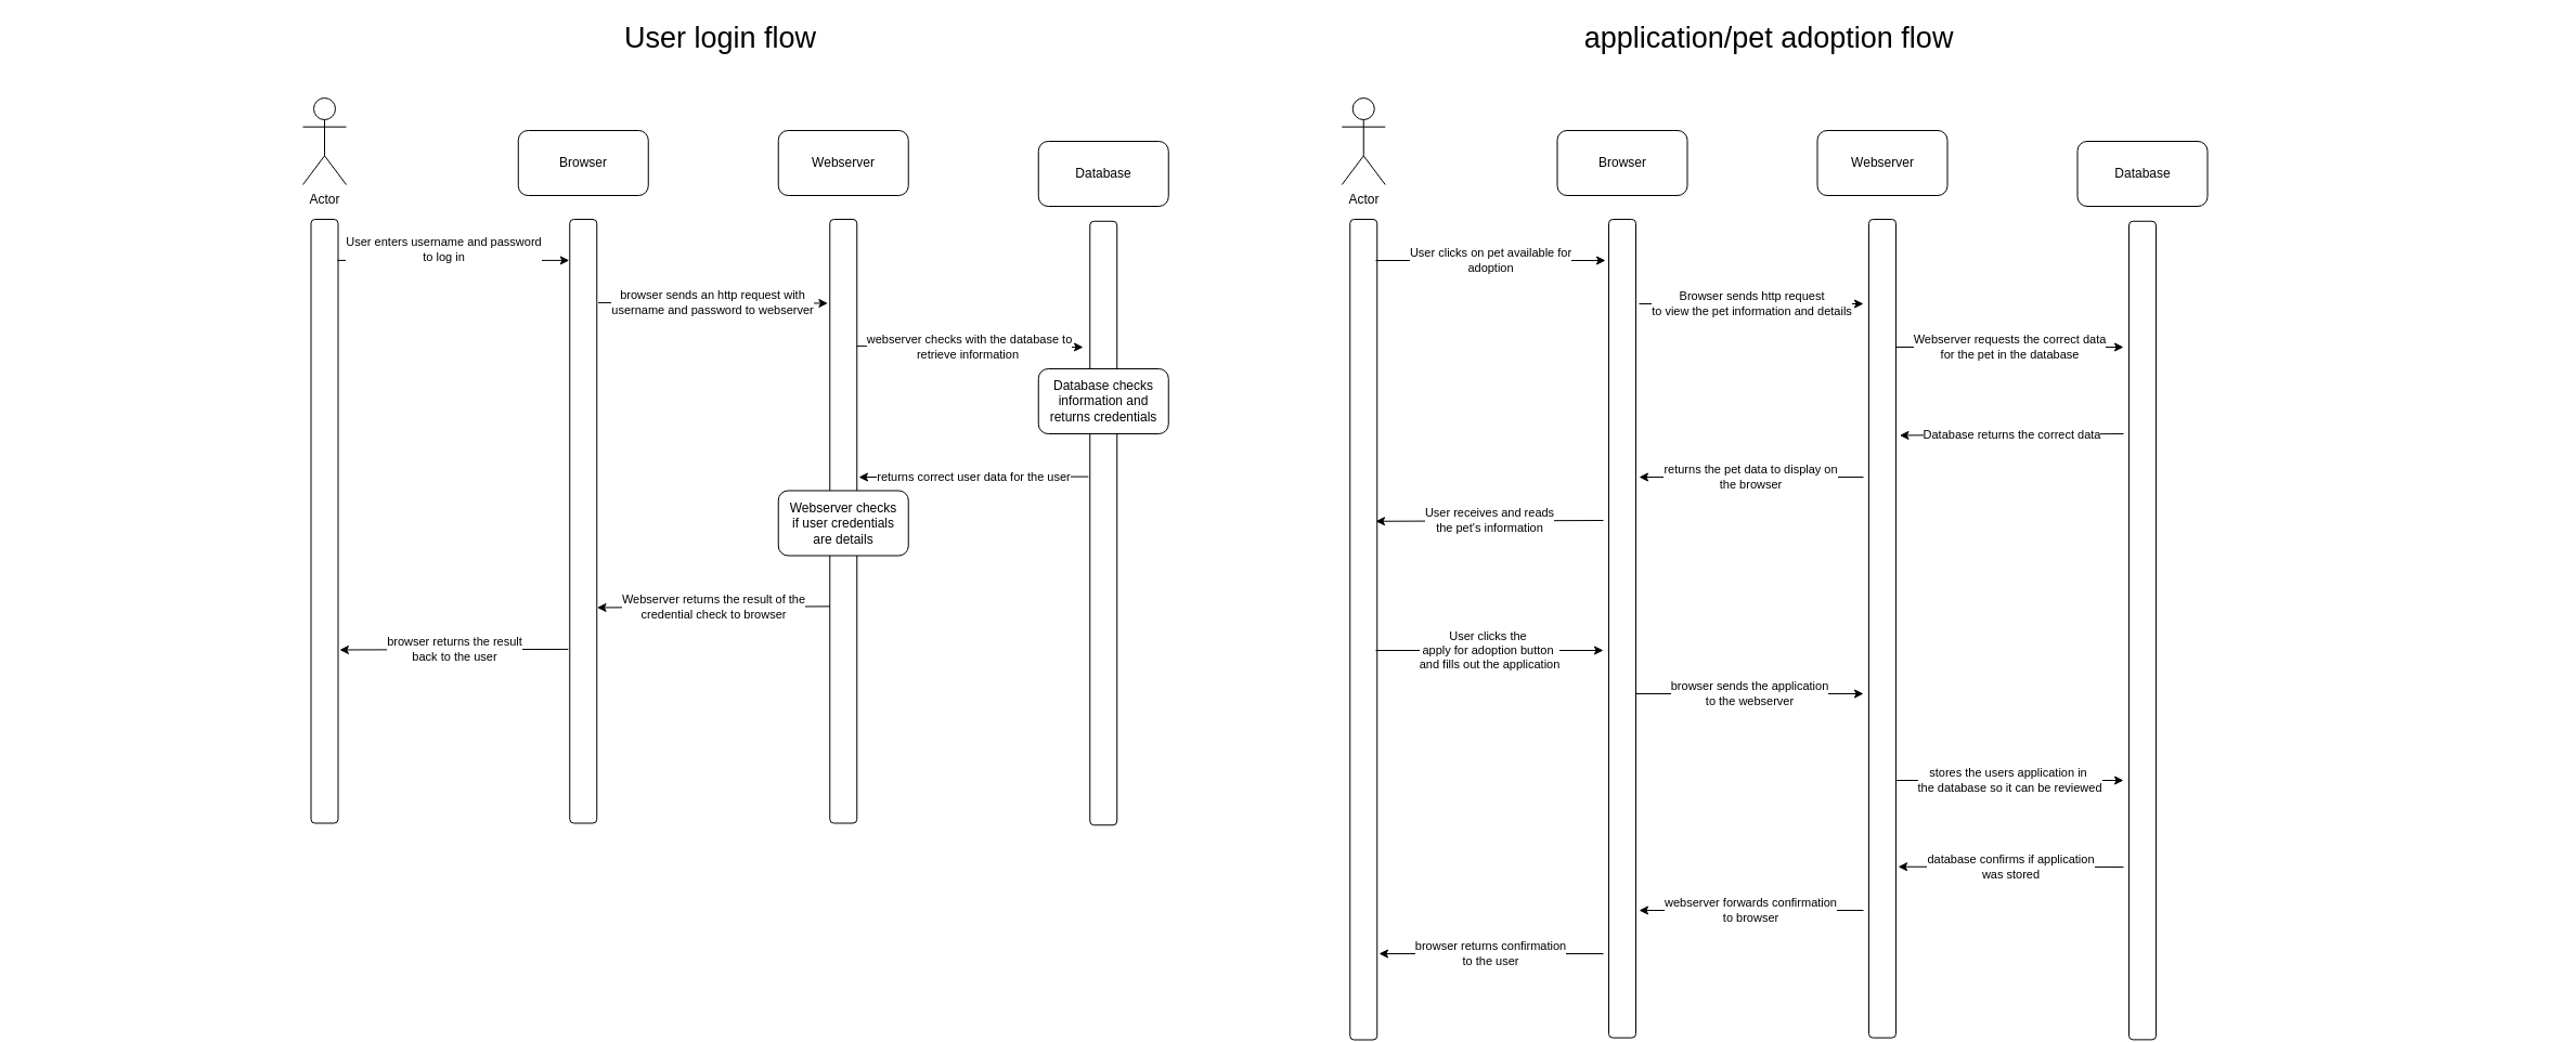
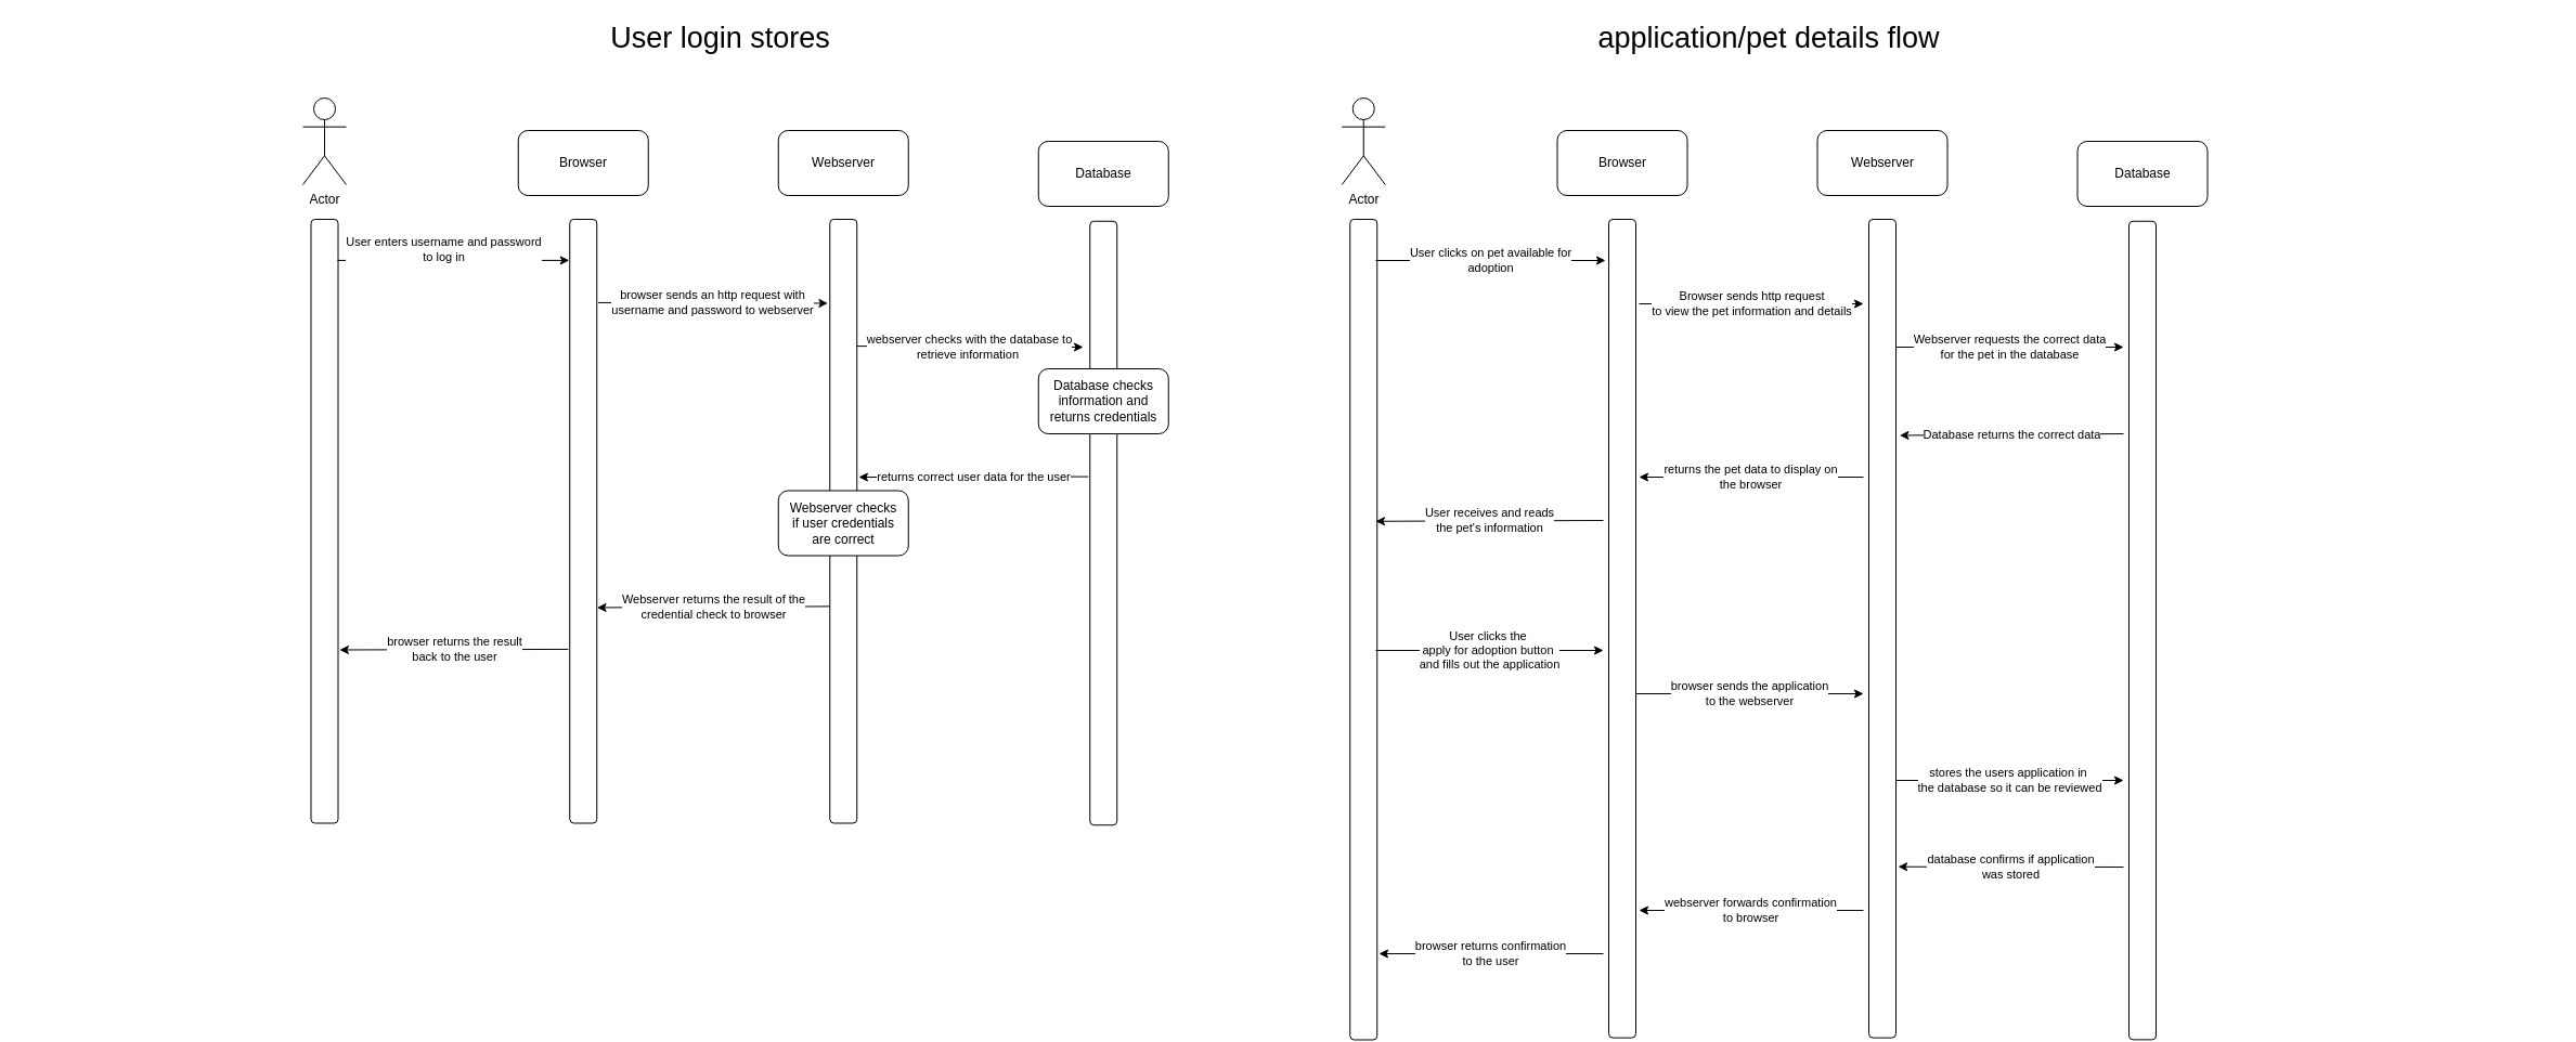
  <mxCell id="0" />
  <mxCell id="1" parent="0" />
  <mxCell id="2" value="Actor" style="shape=umlActor;verticalLabelPosition=bottom;verticalAlign=top;html=1;outlineConnect=0;" vertex="1" parent="1"><mxGeometry x="279" y="90" width="40" height="80" as="geometry" /></mxCell>
  <mxCell id="3" value="" style="rounded=1;whiteSpace=wrap;html=1;rotation=-90;" vertex="1" parent="1"><mxGeometry x="20.25" y="468.25" width="557.5" height="25" as="geometry" /></mxCell>
  <mxCell id="4" value="" style="rounded=1;whiteSpace=wrap;html=1;rotation=-90;" vertex="1" parent="1"><mxGeometry x="259" y="468.25" width="557.5" height="25" as="geometry" /></mxCell>
  <mxCell id="5" value="" style="rounded=1;whiteSpace=wrap;html=1;rotation=-90;" vertex="1" parent="1"><mxGeometry x="499" y="468.25" width="557.5" height="25" as="geometry" /></mxCell>
  <mxCell id="6" value="Browser" style="rounded=1;whiteSpace=wrap;html=1;" vertex="1" parent="1"><mxGeometry x="477.75" y="120" width="120" height="60" as="geometry" /></mxCell>
  <mxCell id="7" value="Webserver" style="rounded=1;whiteSpace=wrap;html=1;" vertex="1" parent="1"><mxGeometry x="717.75" y="120" width="120" height="60" as="geometry" /></mxCell>
  <mxCell id="8" value="Database" style="rounded=1;whiteSpace=wrap;html=1;" vertex="1" parent="1"><mxGeometry x="957.75" y="130" width="120" height="60" as="geometry" /></mxCell>
  <mxCell id="9" value="" style="rounded=1;whiteSpace=wrap;html=1;rotation=-90;" vertex="1" parent="1"><mxGeometry x="739" y="470" width="557.5" height="25" as="geometry" /></mxCell>
  <mxCell id="10" value="User enters username and password&lt;div&gt;to log in&lt;/div&gt;" style="endArrow=classic;html=1;rounded=0;exitX=0.932;exitY=0.98;exitDx=0;exitDy=0;exitPerimeter=0;entryX=0.932;entryY=-0.018;entryDx=0;entryDy=0;entryPerimeter=0;" edge="1" parent="1" source="3" target="4"><mxGeometry x="-0.083" y="10" width="50" height="50" relative="1" as="geometry"><mxPoint x="329" y="240" as="sourcePoint" /><mxPoint x="419" y="240" as="targetPoint" /><mxPoint as="offset" /></mxGeometry></mxCell>
  <mxCell id="11" value="browser sends an http request with&lt;div&gt;username and password to webserver&lt;/div&gt;" style="endArrow=classic;html=1;rounded=0;exitX=0.862;exitY=1.049;exitDx=0;exitDy=0;exitPerimeter=0;entryX=0.861;entryY=-0.075;entryDx=0;entryDy=0;entryPerimeter=0;" edge="1" parent="1" source="4" target="5"><mxGeometry width="50" height="50" relative="1" as="geometry"><mxPoint x="597.75" y="310" as="sourcePoint" /><mxPoint x="647.75" y="260" as="targetPoint" /></mxGeometry></mxCell>
  <mxCell id="12" value="webserver checks with the database to&lt;div&gt;retrieve information&amp;nbsp;&lt;/div&gt;" style="endArrow=classic;html=1;rounded=0;exitX=0.79;exitY=0.992;exitDx=0;exitDy=0;exitPerimeter=0;" edge="1" parent="1" source="5"><mxGeometry width="50" height="50" relative="1" as="geometry"><mxPoint x="799" y="320" as="sourcePoint" /><mxPoint x="999" y="320" as="targetPoint" /></mxGeometry></mxCell>
  <mxCell id="13" value="Database checks&lt;div&gt;information and returns credentials&lt;/div&gt;" style="rounded=1;whiteSpace=wrap;html=1;" vertex="1" parent="1"><mxGeometry x="957.75" y="340" width="120" height="60" as="geometry" /></mxCell>
  <mxCell id="14" value="returns correct user data for the user" style="endArrow=classic;html=1;rounded=0;entryX=0.573;entryY=1.068;entryDx=0;entryDy=0;entryPerimeter=0;exitX=0.577;exitY=-0.056;exitDx=0;exitDy=0;exitPerimeter=0;" edge="1" parent="1" source="9" target="5"><mxGeometry width="50" height="50" relative="1" as="geometry"><mxPoint x="999" y="440" as="sourcePoint" /><mxPoint x="957.75" y="418.25" as="targetPoint" /></mxGeometry></mxCell>
- <mxCell id="15" value="Webserver checks&lt;div&gt;if user credentials are&amp;nbsp;&lt;span style=&quot;background-color: initial;&quot;&gt;details&lt;/span&gt;&lt;/div&gt;" style="rounded=1;whiteSpace=wrap;html=1;" vertex="1" parent="1"><mxGeometry x="717.75" y="452.5" width="120" height="60" as="geometry" /></mxCell>
+ <mxCell id="15" value="Webserver checks&lt;div&gt;if user credentials are&amp;nbsp;&lt;span style=&quot;background-color: initial;&quot;&gt;correct&lt;/span&gt;&lt;/div&gt;" style="rounded=1;whiteSpace=wrap;html=1;" vertex="1" parent="1"><mxGeometry x="717.75" y="452.5" width="120" height="60" as="geometry" /></mxCell>
  <mxCell id="16" value="Webserver returns the result of the&lt;div&gt;credential check to browser&lt;/div&gt;" style="endArrow=classic;html=1;rounded=0;entryX=0.357;entryY=1.011;entryDx=0;entryDy=0;entryPerimeter=0;exitX=0.359;exitY=0.001;exitDx=0;exitDy=0;exitPerimeter=0;" edge="1" parent="1" source="5" target="4"><mxGeometry width="50" height="50" relative="1" as="geometry"><mxPoint x="759" y="560" as="sourcePoint" /><mxPoint x="739" y="560" as="targetPoint" /></mxGeometry></mxCell>
  <mxCell id="17" value="browser returns the result&lt;div&gt;back to the user&lt;/div&gt;" style="endArrow=classic;html=1;rounded=0;exitX=0.288;exitY=-0.056;exitDx=0;exitDy=0;exitPerimeter=0;entryX=0.287;entryY=1.056;entryDx=0;entryDy=0;entryPerimeter=0;" edge="1" parent="1" source="4" target="3"><mxGeometry width="50" height="50" relative="1" as="geometry"><mxPoint x="427.75" y="630" as="sourcePoint" /><mxPoint x="477.75" y="580" as="targetPoint" /></mxGeometry></mxCell>
- <mxCell id="18" value="&lt;font style=&quot;font-size: 27px;&quot;&gt;User login flow&lt;/font&gt;" style="text;html=1;align=center;verticalAlign=middle;whiteSpace=wrap;rounded=0;" vertex="1" parent="1"><mxGeometry x="519" y="20" width="291.25" height="30" as="geometry" /></mxCell>
+ <mxCell id="18" value="&lt;font style=&quot;font-size: 27px;&quot;&gt;User login stores&lt;/font&gt;" style="text;html=1;align=center;verticalAlign=middle;whiteSpace=wrap;rounded=0;" vertex="1" parent="1"><mxGeometry x="519" y="20" width="291.25" height="30" as="geometry" /></mxCell>
  <mxCell id="19" value="Actor" style="shape=umlActor;verticalLabelPosition=bottom;verticalAlign=top;html=1;outlineConnect=0;" vertex="1" parent="1"><mxGeometry x="1237.75" y="90" width="40" height="80" as="geometry" /></mxCell>
  <mxCell id="20" value="" style="rounded=1;whiteSpace=wrap;html=1;rotation=-90;" vertex="1" parent="1"><mxGeometry x="879" y="568.25" width="757.5" height="25" as="geometry" /></mxCell>
  <mxCell id="21" value="" style="rounded=1;whiteSpace=wrap;html=1;rotation=-90;" vertex="1" parent="1"><mxGeometry x="1118.69" y="567.32" width="755.63" height="25" as="geometry" /></mxCell>
  <mxCell id="22" value="" style="rounded=1;whiteSpace=wrap;html=1;rotation=-90;" vertex="1" parent="1"><mxGeometry x="1358.69" y="567.32" width="755.63" height="25" as="geometry" /></mxCell>
  <mxCell id="23" value="Browser" style="rounded=1;whiteSpace=wrap;html=1;" vertex="1" parent="1"><mxGeometry x="1436.5" y="120" width="120" height="60" as="geometry" /></mxCell>
  <mxCell id="24" value="Webserver" style="rounded=1;whiteSpace=wrap;html=1;" vertex="1" parent="1"><mxGeometry x="1676.5" y="120" width="120" height="60" as="geometry" /></mxCell>
  <mxCell id="25" value="Database" style="rounded=1;whiteSpace=wrap;html=1;" vertex="1" parent="1"><mxGeometry x="1916.5" y="130" width="120" height="60" as="geometry" /></mxCell>
  <mxCell id="26" value="" style="rounded=1;whiteSpace=wrap;html=1;rotation=-90;" vertex="1" parent="1"><mxGeometry x="1598.69" y="569.07" width="755.63" height="25" as="geometry" /></mxCell>
  <mxCell id="27" value="User clicks on pet available for&lt;div&gt;adoption&lt;/div&gt;" style="endArrow=classic;html=1;rounded=0;" edge="1" parent="1"><mxGeometry width="50" height="50" relative="1" as="geometry"><mxPoint x="1269" y="240" as="sourcePoint" /><mxPoint x="1481" y="240" as="targetPoint" /></mxGeometry></mxCell>
  <mxCell id="28" value="Browser sends http request&lt;div&gt;to view the pet information and details&lt;/div&gt;" style="endArrow=classic;html=1;rounded=0;" edge="1" parent="1"><mxGeometry width="50" height="50" relative="1" as="geometry"><mxPoint x="1512" y="280" as="sourcePoint" /><mxPoint x="1719" y="280" as="targetPoint" /></mxGeometry></mxCell>
  <mxCell id="29" value="Webserver requests the correct data&lt;div&gt;for the pet in the database&lt;/div&gt;" style="endArrow=classic;html=1;rounded=0;" edge="1" parent="1"><mxGeometry width="50" height="50" relative="1" as="geometry"><mxPoint x="1749" y="320" as="sourcePoint" /><mxPoint x="1959" y="320" as="targetPoint" /></mxGeometry></mxCell>
  <mxCell id="30" value="Database returns the correct data" style="endArrow=classic;html=1;rounded=0;entryX=0.736;entryY=1.138;entryDx=0;entryDy=0;entryPerimeter=0;" edge="1" parent="1" target="22"><mxGeometry width="50" height="50" relative="1" as="geometry"><mxPoint x="1959" y="400" as="sourcePoint" /><mxPoint x="1759" y="400" as="targetPoint" /></mxGeometry></mxCell>
  <mxCell id="31" value="returns the pet data to display on&lt;div&gt;the browser&lt;/div&gt;" style="endArrow=classic;html=1;rounded=0;" edge="1" parent="1"><mxGeometry width="50" height="50" relative="1" as="geometry"><mxPoint x="1719" y="440" as="sourcePoint" /><mxPoint x="1512" y="440" as="targetPoint" /></mxGeometry></mxCell>
  <mxCell id="32" value="User receives and reads&lt;div&gt;the pet's information&lt;/div&gt;" style="endArrow=classic;html=1;rounded=0;entryX=0.632;entryY=0.95;entryDx=0;entryDy=0;entryPerimeter=0;" edge="1" parent="1" target="20"><mxGeometry width="50" height="50" relative="1" as="geometry"><mxPoint x="1479" y="480" as="sourcePoint" /><mxPoint x="1279" y="480" as="targetPoint" /></mxGeometry></mxCell>
  <mxCell id="33" value="User clicks the&amp;nbsp;&lt;div&gt;apply for adoption button&amp;nbsp;&lt;/div&gt;&lt;div&gt;and fills out the application&lt;/div&gt;" style="endArrow=classic;html=1;rounded=0;" edge="1" parent="1"><mxGeometry x="-0.002" width="50" height="50" relative="1" as="geometry"><mxPoint x="1269" y="600" as="sourcePoint" /><mxPoint x="1479" y="600" as="targetPoint" /><mxPoint as="offset" /></mxGeometry></mxCell>
  <mxCell id="34" value="browser sends the application&lt;div&gt;to the webserver&lt;/div&gt;" style="endArrow=classic;html=1;rounded=0;" edge="1" parent="1"><mxGeometry width="50" height="50" relative="1" as="geometry"><mxPoint x="1509" y="640" as="sourcePoint" /><mxPoint x="1719" y="640" as="targetPoint" /></mxGeometry></mxCell>
  <mxCell id="35" value="stores the users application in&amp;nbsp;&lt;div&gt;the database so it can be reviewed&lt;/div&gt;" style="endArrow=classic;html=1;rounded=0;" edge="1" parent="1"><mxGeometry width="50" height="50" relative="1" as="geometry"><mxPoint x="1749" y="720" as="sourcePoint" /><mxPoint x="1959" y="720" as="targetPoint" /></mxGeometry></mxCell>
  <mxCell id="36" value="database confirms if application&lt;div&gt;was stored&lt;/div&gt;" style="endArrow=classic;html=1;rounded=0;entryX=0.209;entryY=1.083;entryDx=0;entryDy=0;entryPerimeter=0;" edge="1" parent="1" target="22"><mxGeometry width="50" height="50" relative="1" as="geometry"><mxPoint x="1959" y="800" as="sourcePoint" /><mxPoint x="1759" y="839" as="targetPoint" /></mxGeometry></mxCell>
  <mxCell id="37" value="webserver forwards confirmation&lt;div&gt;to browser&lt;/div&gt;" style="endArrow=classic;html=1;rounded=0;" edge="1" parent="1"><mxGeometry width="50" height="50" relative="1" as="geometry"><mxPoint x="1719" y="840" as="sourcePoint" /><mxPoint x="1512" y="840" as="targetPoint" /></mxGeometry></mxCell>
  <mxCell id="38" value="browser returns confirmation&lt;div&gt;to the user&lt;/div&gt;" style="endArrow=classic;html=1;rounded=0;" edge="1" parent="1"><mxGeometry width="50" height="50" relative="1" as="geometry"><mxPoint x="1479" y="880" as="sourcePoint" /><mxPoint x="1272" y="880" as="targetPoint" /></mxGeometry></mxCell>
- <mxCell id="39" value="&lt;font style=&quot;font-size: 27px;&quot;&gt;application/pet adoption&amp;nbsp;&lt;/font&gt;&lt;span style=&quot;font-size: 27px; background-color: initial;&quot;&gt;flow&lt;/span&gt;" style="text;html=1;align=center;verticalAlign=middle;whiteSpace=wrap;rounded=0;" vertex="1" parent="1"><mxGeometry x="1436.5" y="20" width="390" height="30" as="geometry" /></mxCell>
+ <mxCell id="39" value="&lt;font style=&quot;font-size: 27px;&quot;&gt;application/pet details&amp;nbsp;&lt;/font&gt;&lt;span style=&quot;font-size: 27px; background-color: initial;&quot;&gt;flow&lt;/span&gt;" style="text;html=1;align=center;verticalAlign=middle;whiteSpace=wrap;rounded=0;" vertex="1" parent="1"><mxGeometry x="1436.5" y="20" width="390" height="30" as="geometry" /></mxCell>
